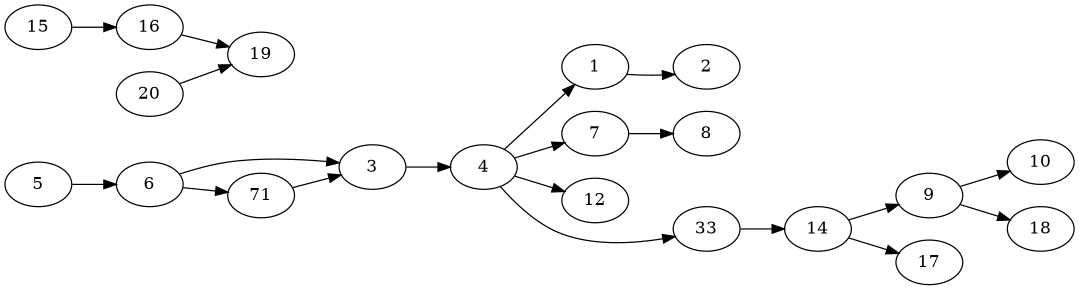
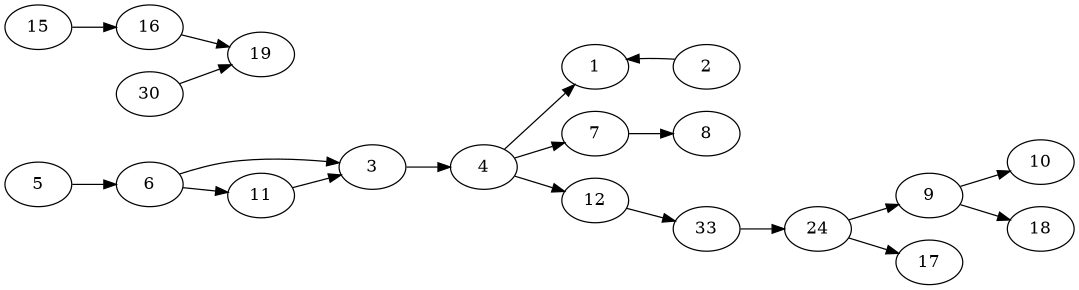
  digraph {
    rankdir=LR
    1
    2
    3
    4
    7
    12
    8
    5
    6
-   11 [label=71]
+   11
    9
    10
    18
    n14 [label=33]
-   14
+   14 [label=24]
    17
    15
    16
    19
-   20
-   1 -> 2
+   20 [label=30]
+   2 -> 1
    3 -> 4
    4 -> 1
    4 -> 7
    4 -> 12
    7 -> 8
-   4 -> n14
+   12 -> n14
    5 -> 6
    6 -> 3
    6 -> 11
    11 -> 3
    9 -> 10
    9 -> 18
    n14 -> 14
    14 -> 9
    14 -> 17
    15 -> 16
    16 -> 19
    20 -> 19
  }
